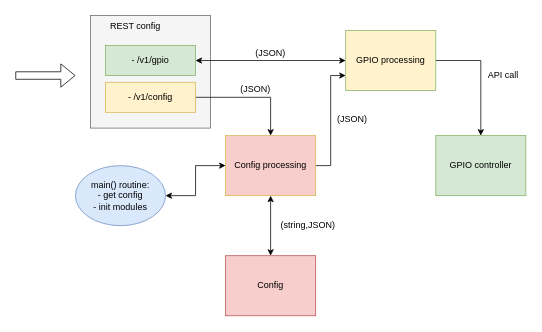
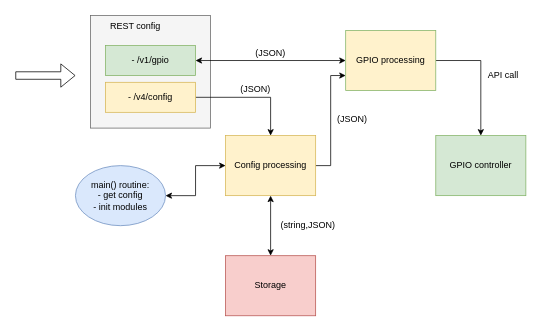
  <mxCell id="0" />
  <mxCell id="1" parent="0" />
  <mxCell id="2" value="" style="rounded=0;whiteSpace=wrap;html=1;fillColor=#f5f5f5;strokeColor=#666666;fontColor=#333333;" vertex="1" parent="1"><mxGeometry x="120" y="20" width="160" height="150" as="geometry" /></mxCell>
  <mxCell id="3" style="edgeStyle=orthogonalEdgeStyle;rounded=0;orthogonalLoop=1;jettySize=auto;html=1;entryX=0.5;entryY=0;entryDx=0;entryDy=0;exitX=1;exitY=0.5;exitDx=0;exitDy=0;" edge="1" parent="1" source="14" target="10"><mxGeometry relative="1" as="geometry"><mxPoint x="260" y="80" as="sourcePoint" /></mxGeometry></mxCell>
  <mxCell id="4" style="edgeStyle=orthogonalEdgeStyle;rounded=0;orthogonalLoop=1;jettySize=auto;html=1;exitX=1;exitY=0.5;exitDx=0;exitDy=0;entryX=0;entryY=0.5;entryDx=0;entryDy=0;startArrow=classic;startFill=1;" edge="1" parent="1" source="5" target="16"><mxGeometry relative="1" as="geometry" /></mxCell>
  <mxCell id="5" value="- /v1/gpio" style="rounded=0;whiteSpace=wrap;html=1;fillColor=#d5e8d4;strokeColor=#82b366;" vertex="1" parent="1"><mxGeometry x="140" y="60" width="120" height="40" as="geometry" /></mxCell>
  <mxCell id="6" value="" style="shape=flexArrow;endArrow=classic;html=1;" edge="1" parent="1"><mxGeometry width="50" height="50" relative="1" as="geometry"><mxPoint x="20" y="100" as="sourcePoint" /><mxPoint x="100" y="100" as="targetPoint" /></mxGeometry></mxCell>
  <mxCell id="7" style="edgeStyle=orthogonalEdgeStyle;rounded=0;orthogonalLoop=1;jettySize=auto;html=1;exitX=0.5;exitY=1;exitDx=0;exitDy=0;entryX=0.5;entryY=0;entryDx=0;entryDy=0;startArrow=classic;startFill=1;" edge="1" parent="1" source="10" target="12"><mxGeometry relative="1" as="geometry" /></mxCell>
  <mxCell id="8" style="edgeStyle=orthogonalEdgeStyle;rounded=0;orthogonalLoop=1;jettySize=auto;html=1;exitX=1;exitY=0.5;exitDx=0;exitDy=0;entryX=0;entryY=0.75;entryDx=0;entryDy=0;startArrow=none;startFill=0;" edge="1" parent="1" source="10" target="16"><mxGeometry relative="1" as="geometry" /></mxCell>
  <mxCell id="9" style="edgeStyle=orthogonalEdgeStyle;rounded=0;orthogonalLoop=1;jettySize=auto;html=1;exitX=0;exitY=0.5;exitDx=0;exitDy=0;entryX=1;entryY=0.5;entryDx=0;entryDy=0;startArrow=classic;startFill=1;" edge="1" parent="1" source="10" target="22"><mxGeometry relative="1" as="geometry" /></mxCell>
- <mxCell id="10" value="Config processing" style="rounded=0;whiteSpace=wrap;html=1;fillColor=#f8cecc;strokeColor=#d6b656;" vertex="1" parent="1"><mxGeometry x="300" y="180" width="120" height="80" as="geometry" /></mxCell>
+ <mxCell id="10" value="Config processing" style="rounded=0;whiteSpace=wrap;html=1;fillColor=#fff2cc;strokeColor=#d6b656;" vertex="1" parent="1"><mxGeometry x="300" y="180" width="120" height="80" as="geometry" /></mxCell>
  <mxCell id="11" value="(JSON)" style="text;html=1;strokeColor=none;fillColor=none;align=center;verticalAlign=middle;whiteSpace=wrap;rounded=0;" vertex="1" parent="1"><mxGeometry x="320" y="109" width="40" height="20" as="geometry" /></mxCell>
- <mxCell id="12" value="Config" style="rounded=0;whiteSpace=wrap;html=1;fillColor=#f8cecc;strokeColor=#b85450;" vertex="1" parent="1"><mxGeometry x="300" y="340" width="120" height="80" as="geometry" /></mxCell>
+ <mxCell id="12" value="Storage" style="rounded=0;whiteSpace=wrap;html=1;fillColor=#f8cecc;strokeColor=#b85450;" vertex="1" parent="1"><mxGeometry x="300" y="340" width="120" height="80" as="geometry" /></mxCell>
  <mxCell id="13" value="REST config" style="text;html=1;strokeColor=none;fillColor=none;align=center;verticalAlign=middle;whiteSpace=wrap;rounded=0;" vertex="1" parent="1"><mxGeometry x="120" y="20" width="120" height="30" as="geometry" /></mxCell>
- <mxCell id="14" value="- /v1/config" style="rounded=0;whiteSpace=wrap;html=1;fillColor=#fff2cc;strokeColor=#d6b656;" vertex="1" parent="1"><mxGeometry x="140" y="109" width="120" height="40" as="geometry" /></mxCell>
+ <mxCell id="14" value="- /v4/config" style="rounded=0;whiteSpace=wrap;html=1;fillColor=#fff2cc;strokeColor=#d6b656;" vertex="1" parent="1"><mxGeometry x="140" y="109" width="120" height="40" as="geometry" /></mxCell>
  <mxCell id="15" style="edgeStyle=orthogonalEdgeStyle;rounded=0;orthogonalLoop=1;jettySize=auto;html=1;exitX=1;exitY=0.5;exitDx=0;exitDy=0;entryX=0.5;entryY=0;entryDx=0;entryDy=0;startArrow=none;startFill=0;" edge="1" parent="1" source="16" target="17"><mxGeometry relative="1" as="geometry" /></mxCell>
  <mxCell id="16" value="GPIO processing" style="rounded=0;whiteSpace=wrap;html=1;fillColor=#fff2cc;strokeColor=#82b366;" vertex="1" parent="1"><mxGeometry x="460" y="40" width="120" height="80" as="geometry" /></mxCell>
  <mxCell id="17" value="GPIO controller" style="rounded=0;whiteSpace=wrap;html=1;fillColor=#d5e8d4;strokeColor=#82b366;" vertex="1" parent="1"><mxGeometry x="580" y="180" width="120" height="80" as="geometry" /></mxCell>
  <mxCell id="18" value="(JSON)" style="text;html=1;strokeColor=none;fillColor=none;align=center;verticalAlign=middle;whiteSpace=wrap;rounded=0;" vertex="1" parent="1"><mxGeometry x="340" y="60" width="40" height="20" as="geometry" /></mxCell>
  <mxCell id="19" value="(JSON)" style="text;html=1;strokeColor=none;fillColor=none;align=center;verticalAlign=middle;whiteSpace=wrap;rounded=0;" vertex="1" parent="1"><mxGeometry x="449" y="149" width="40" height="20" as="geometry" /></mxCell>
  <mxCell id="20" value="API call" style="text;html=1;strokeColor=none;fillColor=none;align=center;verticalAlign=middle;whiteSpace=wrap;rounded=0;" vertex="1" parent="1"><mxGeometry x="640" y="90" width="60" height="20" as="geometry" /></mxCell>
  <mxCell id="21" value="(string,JSON)" style="text;html=1;strokeColor=none;fillColor=none;align=center;verticalAlign=middle;whiteSpace=wrap;rounded=0;" vertex="1" parent="1"><mxGeometry x="370" y="290" width="80" height="20" as="geometry" /></mxCell>
  <mxCell id="22" value="main() routine:&lt;br&gt;- get config&lt;br&gt;- init modules" style="ellipse;whiteSpace=wrap;html=1;fillColor=#dae8fc;strokeColor=#6c8ebf;" vertex="1" parent="1"><mxGeometry x="100" y="220" width="120" height="80" as="geometry" /></mxCell>
